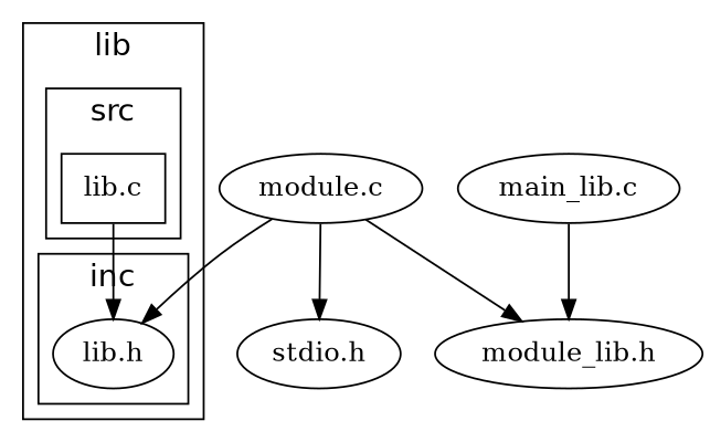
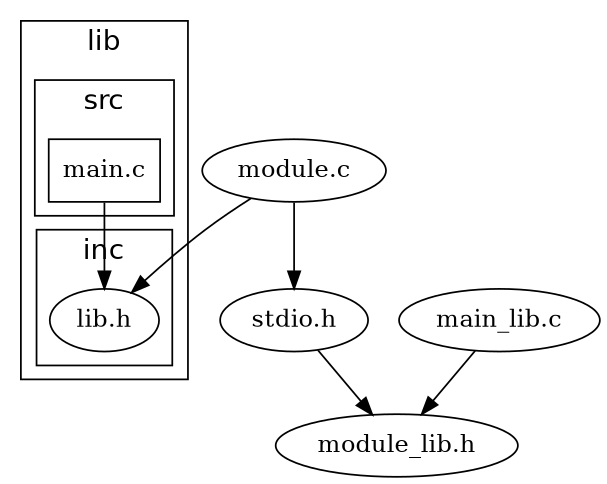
  digraph {
    clusterrank=local
    fontname=Helvetica
    fontsize=16
-   "lib.c" [shape=box]
+   "lib.c" [shape=box label="main.c"]
    "lib.h"
    n3 [label="module.c"]
    "stdio.h"
    "module_lib.h"
    n6 [label="main_lib.c"]
    subgraph cluster_1 {
      label=lib
      subgraph cluster_2 {
        label=src
        "lib.c"
      }
      subgraph cluster_3 {
        label=inc
        "lib.h"
      }
    }
    "lib.c" -> "lib.h"
    n3 -> "lib.h"
    n3 -> "stdio.h"
-   n3 -> "module_lib.h"
+   "stdio.h" -> "module_lib.h"
    n6 -> "module_lib.h"
  }
